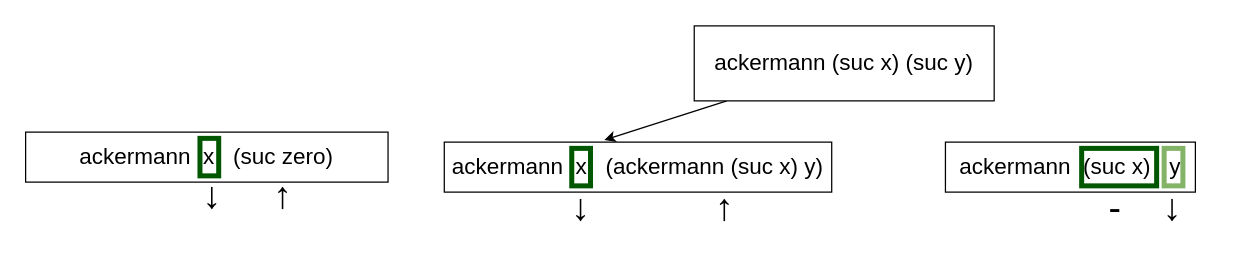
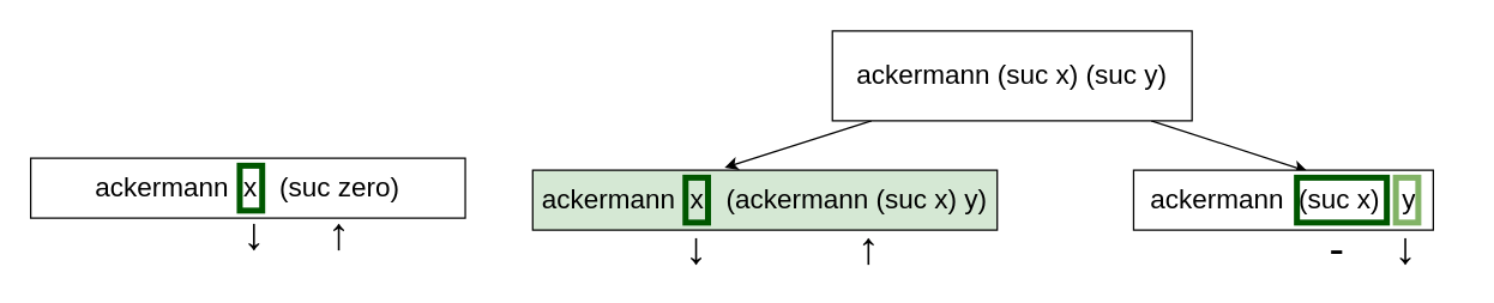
  <mxCell id="0" />
  <mxCell id="1" parent="0" />
  <mxCell id="2" style="rounded=0;orthogonalLoop=1;jettySize=auto;html=1;entryX=0.413;entryY=-0.042;entryDx=0;entryDy=0;entryPerimeter=0;fontSize=18;" parent="1" source="4" target="5" edge="1"><mxGeometry relative="1" as="geometry" /></mxCell>
+ <mxCell id="3" style="edgeStyle=none;rounded=0;orthogonalLoop=1;jettySize=auto;html=1;entryX=0.58;entryY=0.018;entryDx=0;entryDy=0;entryPerimeter=0;fontSize=18;" parent="1" source="4" target="6" edge="1"><mxGeometry relative="1" as="geometry" /></mxCell>
  <mxCell id="4" value="ackermann (suc x) (suc y)" style="rounded=0;whiteSpace=wrap;html=1;fontSize=18;" parent="1" vertex="1"><mxGeometry x="555" y="20" width="240" height="60" as="geometry" /></mxCell>
- <mxCell id="5" value="ackermann&amp;nbsp; x&amp;nbsp; &amp;nbsp;(ackermann (suc x) y)" style="rounded=0;whiteSpace=wrap;html=1;fontSize=18;" parent="1" vertex="1"><mxGeometry x="355" y="113" width="310" height="40" as="geometry" /></mxCell>
+ <mxCell id="5" value="ackermann&amp;nbsp; x&amp;nbsp; &amp;nbsp;(ackermann (suc x) y)" style="rounded=0;whiteSpace=wrap;html=1;fontSize=18;fillColor=#d5e8d4;" parent="1" vertex="1"><mxGeometry x="355" y="113" width="310" height="40" as="geometry" /></mxCell>
  <mxCell id="6" value="ackermann&amp;nbsp; (suc x)&amp;nbsp; &amp;nbsp;y" style="rounded=0;whiteSpace=wrap;html=1;fontSize=18;" parent="1" vertex="1"><mxGeometry x="756" y="113" width="200" height="40" as="geometry" /></mxCell>
  <mxCell id="7" value="ackermann&amp;nbsp; x&amp;nbsp; &amp;nbsp;(suc zero)" style="rounded=0;whiteSpace=wrap;html=1;fontSize=18;" parent="1" vertex="1"><mxGeometry x="20" y="105" width="290" height="40" as="geometry" /></mxCell>
  <mxCell id="8" value="" style="rounded=0;whiteSpace=wrap;html=1;strokeWidth=4;strokeColor=#005700;fillColor=none;fontColor=#ffffff;" parent="1" vertex="1"><mxGeometry x="457" y="118" width="15" height="30" as="geometry" /></mxCell>
  <mxCell id="9" value="" style="rounded=0;whiteSpace=wrap;html=1;strokeWidth=4;strokeColor=#82b366;fillColor=none;" parent="1" vertex="1"><mxGeometry x="931" y="118" width="15" height="30" as="geometry" /></mxCell>
  <mxCell id="10" value="" style="rounded=0;whiteSpace=wrap;html=1;strokeWidth=4;strokeColor=#005700;fillColor=none;fontColor=#ffffff;" parent="1" vertex="1"><mxGeometry x="159.5" y="110" width="15" height="30" as="geometry" /></mxCell>
  <mxCell id="11" value="" style="rounded=0;whiteSpace=wrap;html=1;strokeWidth=4;strokeColor=#005700;fillColor=none;fontColor=#ffffff;" parent="1" vertex="1"><mxGeometry x="865" y="118" width="60" height="30" as="geometry" /></mxCell>
  <mxCell id="12" value="↓&amp;nbsp; &amp;nbsp; &amp;nbsp; &amp;nbsp; &amp;nbsp; &amp;nbsp; ↑" style="text;html=1;strokeColor=none;fillColor=none;align=left;verticalAlign=middle;whiteSpace=wrap;rounded=0;fontSize=30;" parent="1" vertex="1"><mxGeometry x="455" y="150" width="210" height="30" as="geometry" /></mxCell>
  <mxCell id="13" value="-&amp;nbsp; &amp;nbsp; ↓" style="text;html=1;strokeColor=none;fillColor=none;align=left;verticalAlign=middle;whiteSpace=wrap;rounded=0;fontSize=30;" parent="1" vertex="1"><mxGeometry x="885" y="150" width="90" height="30" as="geometry" /></mxCell>
  <mxCell id="14" value="↓&amp;nbsp; &amp;nbsp; &amp;nbsp;↑" style="text;html=1;strokeColor=none;fillColor=none;align=left;verticalAlign=middle;whiteSpace=wrap;rounded=0;fontSize=30;" parent="1" vertex="1"><mxGeometry x="159.5" y="140" width="210" height="30" as="geometry" /></mxCell>
